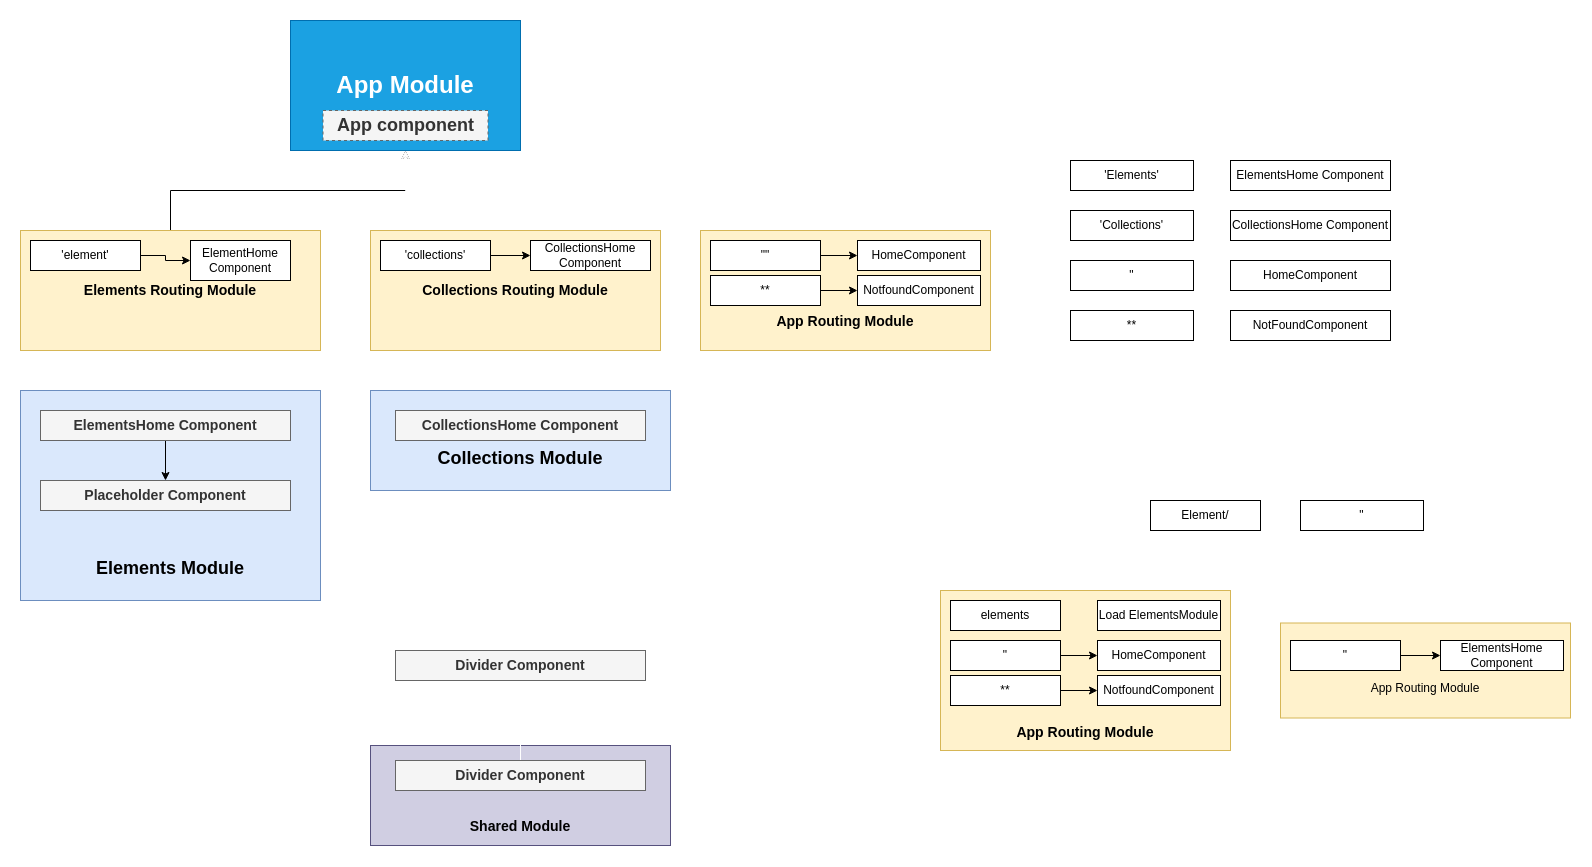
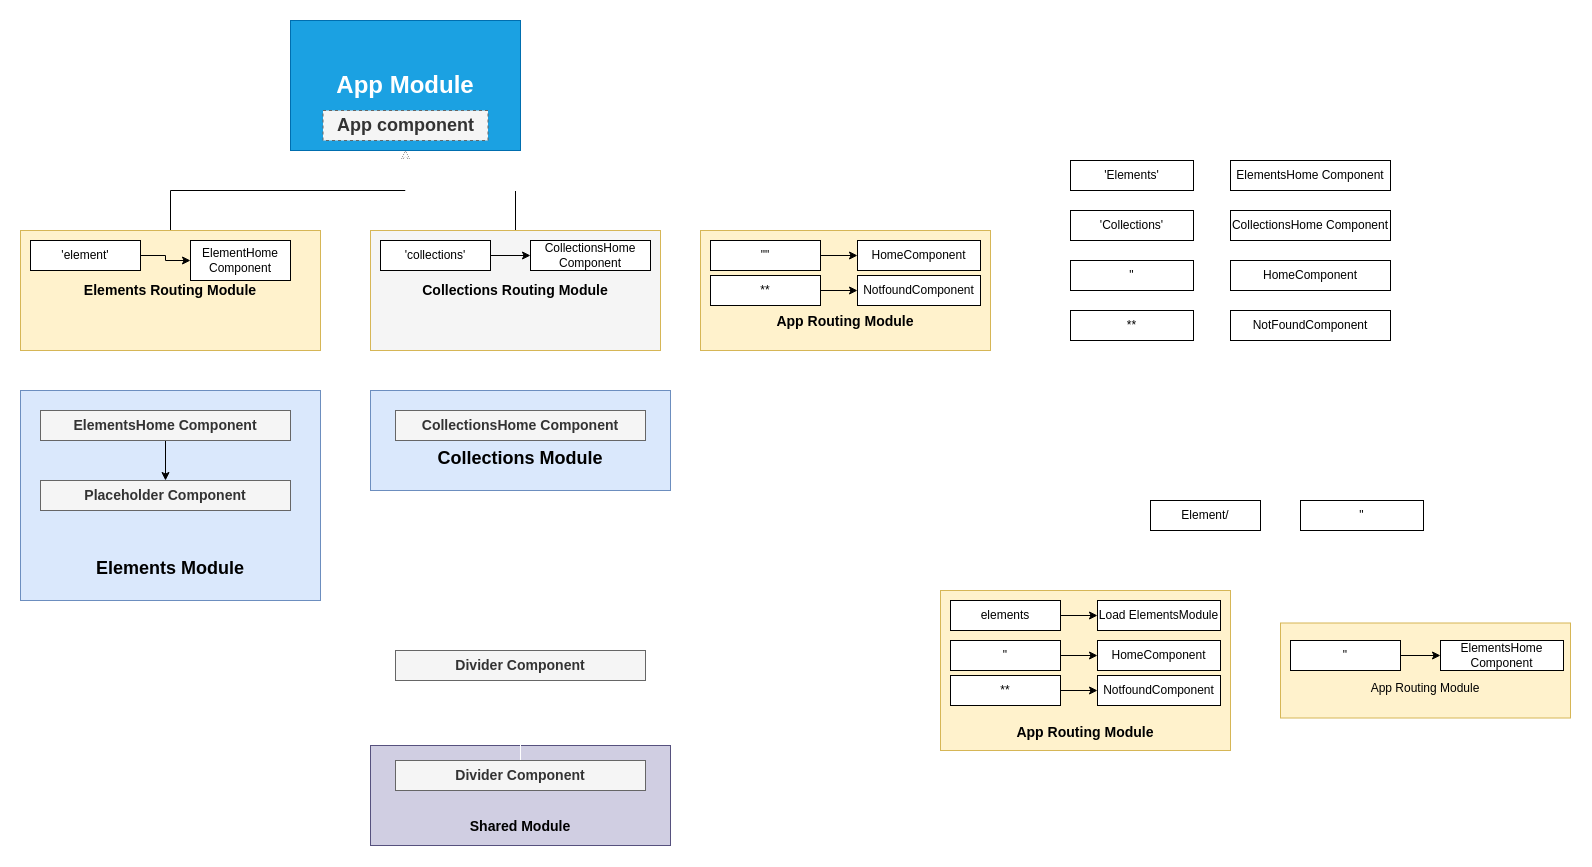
  <mxCell id="0" />
  <mxCell id="1" parent="0" />
  <mxCell id="2" style="edgeStyle=orthogonalEdgeStyle;rounded=0;orthogonalLoop=1;jettySize=auto;html=1;entryX=0.5;entryY=1;entryDx=0;entryDy=0;" parent="1" source="3" target="7" edge="1"><mxGeometry relative="1" as="geometry" /></mxCell>
  <mxCell id="3" value="&lt;h3&gt;&lt;font color=&quot;#000000&quot;&gt;Elements Routing Module&lt;/font&gt;&lt;/h3&gt;" style="rounded=0;whiteSpace=wrap;html=1;fillColor=#fff2cc;strokeColor=#d6b656;" parent="1" vertex="1"><mxGeometry x="20" y="230" width="300" height="120" as="geometry" /></mxCell>
- <mxCell id="5" value="&lt;h3&gt;&lt;font color=&quot;#000000&quot;&gt;Collections Routing Module&lt;/font&gt;&lt;/h3&gt;" style="rounded=0;whiteSpace=wrap;html=1;fillColor=#fff2cc;strokeColor=#d6b656;" parent="1" vertex="1"><mxGeometry x="370" y="230" width="290" height="120" as="geometry" /></mxCell>
+ <mxCell id="4" style="edgeStyle=orthogonalEdgeStyle;rounded=0;orthogonalLoop=1;jettySize=auto;html=1;entryX=0.5;entryY=1;entryDx=0;entryDy=0;" parent="1" source="5" target="7" edge="1"><mxGeometry relative="1" as="geometry"><Array as="points"><mxPoint x="515" y="190" /><mxPoint x="405" y="190" /></Array></mxGeometry></mxCell>
+ <mxCell id="5" value="&lt;h3&gt;&lt;font color=&quot;#000000&quot;&gt;Collections Routing Module&lt;/font&gt;&lt;/h3&gt;" style="rounded=0;whiteSpace=wrap;html=1;fillColor=#f5f5f5;strokeColor=#d6b656;" parent="1" vertex="1"><mxGeometry x="370" y="230" width="290" height="120" as="geometry" /></mxCell>
  <mxCell id="6" value="" style="group;fillColor=#f5f5f5;strokeColor=#666666;fontColor=#333333;" parent="1" vertex="1" connectable="0"><mxGeometry x="290" y="20" width="230" height="130" as="geometry" /></mxCell>
  <mxCell id="7" value="&lt;h1&gt;App Module&lt;/h1&gt;" style="rounded=0;whiteSpace=wrap;html=1;fillColor=#1ba1e2;strokeColor=#006EAF;fontColor=#ffffff;" parent="6" vertex="1"><mxGeometry width="230" height="130" as="geometry" /></mxCell>
  <mxCell id="8" value="&lt;h2&gt;App component&lt;/h2&gt;" style="rounded=0;whiteSpace=wrap;html=1;fillColor=#f5f5f5;strokeColor=#666666;fontColor=#333333;dashed=1;" parent="6" vertex="1"><mxGeometry x="32.5" y="90" width="165" height="30" as="geometry" /></mxCell>
  <mxCell id="9" style="edgeStyle=orthogonalEdgeStyle;rounded=0;orthogonalLoop=1;jettySize=auto;html=1;strokeColor=#000000;" parent="1" source="10" target="11" edge="1"><mxGeometry relative="1" as="geometry" /></mxCell>
  <mxCell id="10" value="&lt;font color=&quot;#000000&quot;&gt;'element'&lt;/font&gt;" style="rounded=0;whiteSpace=wrap;html=1;fillColor=#FFFFFF;strokeColor=#000000;" parent="1" vertex="1"><mxGeometry y="240" width="110" height="30" as="geometry" x="30" /></mxCell>
  <mxCell id="11" value="&lt;font color=&quot;#000000&quot;&gt;ElementHome&lt;br&gt;Component&lt;/font&gt;" style="rounded=0;whiteSpace=wrap;html=1;fillColor=#FFFFFF;strokeColor=#000000;" parent="1" vertex="1"><mxGeometry x="190" y="240" width="100" height="40" as="geometry" /></mxCell>
  <mxCell id="12" value="" style="edgeStyle=orthogonalEdgeStyle;rounded=0;orthogonalLoop=1;jettySize=auto;html=1;strokeColor=#000000;" parent="1" source="13" target="14" edge="1"><mxGeometry relative="1" as="geometry" /></mxCell>
  <mxCell id="13" value="&lt;font color=&quot;#000000&quot;&gt;'collections'&lt;/font&gt;" style="rounded=0;whiteSpace=wrap;html=1;fillColor=#FFFFFF;strokeColor=#000000;" parent="1" vertex="1"><mxGeometry x="380" y="240" width="110" height="30" as="geometry" /></mxCell>
  <mxCell id="14" value="&lt;font color=&quot;#000000&quot;&gt;CollectionsHome&lt;br&gt;Component&lt;/font&gt;" style="rounded=0;whiteSpace=wrap;html=1;fillColor=#FFFFFF;strokeColor=#000000;" parent="1" vertex="1"><mxGeometry x="530" y="240" width="120" height="30" as="geometry" /></mxCell>
  <mxCell id="15" value="" style="edgeStyle=orthogonalEdgeStyle;rounded=0;orthogonalLoop=1;jettySize=auto;html=1;strokeColor=#FFFFFF;" parent="1" source="17" target="3" edge="1"><mxGeometry relative="1" as="geometry" /></mxCell>
  <mxCell id="16" style="edgeStyle=orthogonalEdgeStyle;rounded=0;orthogonalLoop=1;jettySize=auto;html=1;entryX=0;entryY=0.5;entryDx=0;entryDy=0;strokeColor=#FFFFFF;" parent="1" source="17" target="63" edge="1"><mxGeometry relative="1" as="geometry" /></mxCell>
  <mxCell id="17" value="&lt;h2&gt;&lt;font color=&quot;#000000&quot;&gt;&lt;br&gt;&lt;/font&gt;&lt;/h2&gt;&lt;h2&gt;&lt;font color=&quot;#000000&quot;&gt;&lt;br&gt;&lt;/font&gt;&lt;/h2&gt;&lt;h2&gt;&lt;font color=&quot;#000000&quot;&gt;&lt;br&gt;&lt;/font&gt;&lt;/h2&gt;&lt;h2&gt;&lt;font color=&quot;#000000&quot;&gt;&lt;br&gt;&lt;/font&gt;&lt;/h2&gt;&lt;h2&gt;&lt;font color=&quot;#000000&quot;&gt;Elements Module&lt;/font&gt;&lt;/h2&gt;" style="rounded=0;whiteSpace=wrap;html=1;fillColor=#dae8fc;strokeColor=#6c8ebf;" parent="1" vertex="1"><mxGeometry x="20" y="390" width="300" height="210" as="geometry" /></mxCell>
  <mxCell id="18" value="" style="edgeStyle=orthogonalEdgeStyle;rounded=0;orthogonalLoop=1;jettySize=auto;html=1;strokeColor=#FFFFFF;entryX=0.524;entryY=1;entryDx=0;entryDy=0;entryPerimeter=0;" parent="1" source="19" target="5" edge="1"><mxGeometry relative="1" as="geometry" /></mxCell>
  <mxCell id="19" value="&lt;h2&gt;&lt;font color=&quot;#000000&quot;&gt;&lt;br&gt;&lt;/font&gt;&lt;/h2&gt;&lt;h2&gt;&lt;font color=&quot;#000000&quot;&gt;Collections Module&lt;/font&gt;&lt;/h2&gt;" style="rounded=0;whiteSpace=wrap;html=1;fillColor=#dae8fc;strokeColor=#6c8ebf;" parent="1" vertex="1"><mxGeometry x="370" y="390" width="300" height="100" as="geometry" /></mxCell>
  <mxCell id="20" value="" style="edgeStyle=orthogonalEdgeStyle;rounded=0;orthogonalLoop=1;jettySize=auto;html=1;strokeColor=#000000;" parent="1" source="21" target="22" edge="1"><mxGeometry relative="1" as="geometry" /></mxCell>
  <mxCell id="21" value="&lt;h3&gt;ElementsHome Component&lt;/h3&gt;" style="rounded=0;whiteSpace=wrap;html=1;fillColor=#f5f5f5;strokeColor=#666666;fontColor=#333333;" parent="1" vertex="1"><mxGeometry x="40" y="410" width="250" height="30" as="geometry" /></mxCell>
  <mxCell id="22" value="&lt;h3&gt;Placeholder Component&lt;/h3&gt;" style="rounded=0;whiteSpace=wrap;html=1;fillColor=#f5f5f5;strokeColor=#666666;fontColor=#333333;" parent="1" vertex="1"><mxGeometry x="40" y="480" width="250" height="30" as="geometry" /></mxCell>
  <mxCell id="23" value="&lt;h3&gt;CollectionsHome Component&lt;/h3&gt;" style="rounded=0;whiteSpace=wrap;html=1;fillColor=#f5f5f5;strokeColor=#666666;fontColor=#333333;" parent="1" vertex="1"><mxGeometry x="395" y="410" width="250" height="30" as="geometry" /></mxCell>
  <mxCell id="24" style="edgeStyle=orthogonalEdgeStyle;rounded=0;orthogonalLoop=1;jettySize=auto;html=1;entryX=0.5;entryY=1;entryDx=0;entryDy=0;strokeColor=#FFFFFF;" parent="1" source="25" target="7" edge="1"><mxGeometry relative="1" as="geometry"><Array as="points"><mxPoint x="845" y="190" /><mxPoint x="405" y="190" /></Array></mxGeometry></mxCell>
  <mxCell id="25" value="&lt;h3&gt;&lt;font color=&quot;#000000&quot;&gt;&lt;br&gt;&lt;/font&gt;&lt;/h3&gt;&lt;h3&gt;&lt;font color=&quot;#000000&quot;&gt;&lt;br&gt;&lt;/font&gt;&lt;/h3&gt;&lt;h3&gt;&lt;font color=&quot;#000000&quot;&gt;App Routing Module&lt;/font&gt;&lt;/h3&gt;" style="rounded=0;whiteSpace=wrap;html=1;fillColor=#fff2cc;strokeColor=#d6b656;" parent="1" vertex="1"><mxGeometry x="700" y="230" width="290" height="120" as="geometry" /></mxCell>
  <mxCell id="26" value="" style="edgeStyle=orthogonalEdgeStyle;rounded=0;orthogonalLoop=1;jettySize=auto;html=1;strokeColor=#000000;" parent="1" source="27" target="30" edge="1"><mxGeometry relative="1" as="geometry" /></mxCell>
  <mxCell id="27" value="&lt;font color=&quot;#000000&quot;&gt;&quot;&quot;&lt;/font&gt;" style="rounded=0;whiteSpace=wrap;html=1;fillColor=#FFFFFF;strokeColor=#000000;" parent="1" vertex="1"><mxGeometry x="710" y="240" width="110" height="30" as="geometry" /></mxCell>
  <mxCell id="28" value="" style="edgeStyle=orthogonalEdgeStyle;rounded=0;orthogonalLoop=1;jettySize=auto;html=1;strokeColor=#000000;" parent="1" source="29" target="31" edge="1"><mxGeometry relative="1" as="geometry" /></mxCell>
  <mxCell id="29" value="&lt;font color=&quot;#000000&quot;&gt;**&lt;/font&gt;" style="rounded=0;whiteSpace=wrap;html=1;fillColor=#FFFFFF;strokeColor=#000000;" parent="1" vertex="1"><mxGeometry x="710" y="275" width="110" height="30" as="geometry" /></mxCell>
  <mxCell id="30" value="&lt;font color=&quot;#000000&quot;&gt;HomeComponent&lt;/font&gt;" style="rounded=0;whiteSpace=wrap;html=1;fillColor=#FFFFFF;strokeColor=#000000;" parent="1" vertex="1"><mxGeometry x="857" y="240" width="123" height="30" as="geometry" /></mxCell>
  <mxCell id="31" value="&lt;font color=&quot;#000000&quot;&gt;NotfoundComponent&lt;/font&gt;" style="rounded=0;whiteSpace=wrap;html=1;fillColor=#FFFFFF;strokeColor=#000000;" parent="1" vertex="1"><mxGeometry x="857" y="275" width="123" height="30" as="geometry" /></mxCell>
  <mxCell id="32" value="" style="edgeStyle=orthogonalEdgeStyle;rounded=0;orthogonalLoop=1;jettySize=auto;html=1;strokeColor=#FFFFFF;" parent="1" source="33" target="40" edge="1"><mxGeometry relative="1" as="geometry" /></mxCell>
  <mxCell id="33" value="&lt;font color=&quot;#000000&quot;&gt;'Elements'&lt;/font&gt;" style="rounded=0;whiteSpace=wrap;html=1;fillColor=#FFFFFF;strokeColor=#000000;" parent="1" vertex="1"><mxGeometry x="1070" y="160" width="123" height="30" as="geometry" /></mxCell>
  <mxCell id="34" value="" style="edgeStyle=orthogonalEdgeStyle;rounded=0;orthogonalLoop=1;jettySize=auto;html=1;strokeColor=#FFFFFF;" parent="1" source="35" target="41" edge="1"><mxGeometry relative="1" as="geometry" /></mxCell>
  <mxCell id="35" value="&lt;font color=&quot;#000000&quot;&gt;'Collections'&lt;/font&gt;" style="rounded=0;whiteSpace=wrap;html=1;fillColor=#FFFFFF;strokeColor=#000000;" parent="1" vertex="1"><mxGeometry x="1070" y="210" width="123" height="30" as="geometry" /></mxCell>
  <mxCell id="36" value="" style="edgeStyle=orthogonalEdgeStyle;rounded=0;orthogonalLoop=1;jettySize=auto;html=1;strokeColor=#FFFFFF;" parent="1" source="37" target="42" edge="1"><mxGeometry relative="1" as="geometry" /></mxCell>
  <mxCell id="37" value="&lt;font color=&quot;#000000&quot;&gt;&quot;&lt;/font&gt;" style="rounded=0;whiteSpace=wrap;html=1;fillColor=#FFFFFF;strokeColor=#000000;" parent="1" vertex="1"><mxGeometry x="1070" width="123" height="30" as="geometry" y="260" /></mxCell>
  <mxCell id="38" value="" style="edgeStyle=orthogonalEdgeStyle;rounded=0;orthogonalLoop=1;jettySize=auto;html=1;strokeColor=#FFFFFF;" parent="1" source="39" target="43" edge="1"><mxGeometry relative="1" as="geometry" /></mxCell>
  <mxCell id="39" value="&lt;font color=&quot;#000000&quot;&gt;**&lt;/font&gt;" style="rounded=0;whiteSpace=wrap;html=1;fillColor=#FFFFFF;strokeColor=#000000;" parent="1" vertex="1"><mxGeometry x="1070" y="310" width="123" height="30" as="geometry" /></mxCell>
  <mxCell id="40" value="&lt;font color=&quot;#000000&quot;&gt;ElementsHome Component&lt;/font&gt;" style="rounded=0;whiteSpace=wrap;html=1;fillColor=#FFFFFF;strokeColor=#000000;" parent="1" vertex="1"><mxGeometry x="1230" y="160" width="160" height="30" as="geometry" /></mxCell>
  <mxCell id="41" value="&lt;span style=&quot;color: rgb(0 , 0 , 0)&quot;&gt;CollectionsHome Component&lt;/span&gt;" style="rounded=0;whiteSpace=wrap;html=1;fillColor=#FFFFFF;strokeColor=#000000;" parent="1" vertex="1"><mxGeometry x="1230" y="210" width="160" height="30" as="geometry" /></mxCell>
  <mxCell id="42" value="&lt;font color=&quot;#000000&quot;&gt;HomeComponent&lt;/font&gt;" style="rounded=0;whiteSpace=wrap;html=1;fillColor=#FFFFFF;strokeColor=#000000;" parent="1" vertex="1"><mxGeometry x="1230" width="160" height="30" as="geometry" y="260" /></mxCell>
  <mxCell id="43" value="&lt;font color=&quot;#000000&quot;&gt;NotFoundComponent&lt;/font&gt;" style="rounded=0;whiteSpace=wrap;html=1;fillColor=#FFFFFF;strokeColor=#000000;" parent="1" vertex="1"><mxGeometry x="1230" y="310" width="160" height="30" as="geometry" /></mxCell>
  <mxCell id="44" value="" style="endArrow=classic;html=1;strokeColor=#FFFFFF;" parent="1" edge="1"><mxGeometry width="50" height="50" relative="1" as="geometry"><mxPoint x="1040" y="160" as="sourcePoint" /><mxPoint x="1040" y="340" as="targetPoint" /></mxGeometry></mxCell>
  <mxCell id="45" value="" style="edgeStyle=orthogonalEdgeStyle;rounded=0;orthogonalLoop=1;jettySize=auto;html=1;strokeColor=#FFFFFF;entryX=0;entryY=0.5;entryDx=0;entryDy=0;" parent="1" source="46" target="56" edge="1"><mxGeometry relative="1" as="geometry" /></mxCell>
  <mxCell id="46" value="&lt;h3&gt;&lt;font color=&quot;#000000&quot;&gt;&lt;br&gt;&lt;/font&gt;&lt;/h3&gt;&lt;h3&gt;&lt;font color=&quot;#000000&quot;&gt;&lt;br&gt;&lt;/font&gt;&lt;/h3&gt;&lt;h3&gt;&lt;font color=&quot;#000000&quot;&gt;&lt;br&gt;&lt;/font&gt;&lt;/h3&gt;&lt;h3&gt;&lt;font color=&quot;#000000&quot;&gt;&lt;br&gt;&lt;/font&gt;&lt;/h3&gt;&lt;h3&gt;&lt;font color=&quot;#000000&quot;&gt;App Routing Module&lt;/font&gt;&lt;/h3&gt;" style="rounded=0;whiteSpace=wrap;html=1;fillColor=#fff2cc;strokeColor=#d6b656;" parent="1" vertex="1"><mxGeometry x="940" y="590" width="290" height="160" as="geometry" /></mxCell>
  <mxCell id="47" value="" style="edgeStyle=orthogonalEdgeStyle;rounded=0;orthogonalLoop=1;jettySize=auto;html=1;strokeColor=#000000;" parent="1" source="48" target="51" edge="1"><mxGeometry relative="1" as="geometry" /></mxCell>
  <mxCell id="48" value="&lt;font color=&quot;#000000&quot;&gt;&quot;&lt;/font&gt;" style="rounded=0;whiteSpace=wrap;html=1;fillColor=#FFFFFF;strokeColor=#000000;" parent="1" vertex="1"><mxGeometry x="950" y="640" width="110" height="30" as="geometry" /></mxCell>
  <mxCell id="49" value="" style="edgeStyle=orthogonalEdgeStyle;rounded=0;orthogonalLoop=1;jettySize=auto;html=1;strokeColor=#000000;" parent="1" source="50" target="52" edge="1"><mxGeometry relative="1" as="geometry" /></mxCell>
  <mxCell id="50" value="&lt;font color=&quot;#000000&quot;&gt;**&lt;/font&gt;" style="rounded=0;whiteSpace=wrap;html=1;fillColor=#FFFFFF;strokeColor=#000000;" parent="1" vertex="1"><mxGeometry x="950" y="675" width="110" height="30" as="geometry" /></mxCell>
  <mxCell id="51" value="&lt;font color=&quot;#000000&quot;&gt;HomeComponent&lt;/font&gt;" style="rounded=0;whiteSpace=wrap;html=1;fillColor=#FFFFFF;strokeColor=#000000;" parent="1" vertex="1"><mxGeometry x="1097" y="640" width="123" height="30" as="geometry" /></mxCell>
  <mxCell id="52" value="&lt;font color=&quot;#000000&quot;&gt;NotfoundComponent&lt;/font&gt;" style="rounded=0;whiteSpace=wrap;html=1;fillColor=#FFFFFF;strokeColor=#000000;" parent="1" vertex="1"><mxGeometry x="1097" y="675" width="123" height="30" as="geometry" /></mxCell>
+ <mxCell id="53" value="" style="edgeStyle=orthogonalEdgeStyle;rounded=0;orthogonalLoop=1;jettySize=auto;html=1;strokeColor=#000000;" parent="1" source="54" target="55" edge="1"><mxGeometry relative="1" as="geometry" /></mxCell>
  <mxCell id="54" value="&lt;font color=&quot;#000000&quot;&gt;elements&lt;/font&gt;" style="rounded=0;whiteSpace=wrap;html=1;fillColor=#FFFFFF;strokeColor=#000000;" parent="1" vertex="1"><mxGeometry x="950" y="600" width="110" height="30" as="geometry" /></mxCell>
  <mxCell id="55" value="&lt;font color=&quot;#000000&quot;&gt;Load ElementsModule&lt;/font&gt;" style="rounded=0;whiteSpace=wrap;html=1;fillColor=#FFFFFF;strokeColor=#000000;" parent="1" vertex="1"><mxGeometry x="1097" y="600" width="123" height="30" as="geometry" /></mxCell>
  <mxCell id="56" value="&lt;h3&gt;&lt;font color=&quot;#000000&quot;&gt;&lt;br&gt;&lt;/font&gt;&lt;font color=&quot;#000000&quot;&gt;&lt;br&gt;&lt;/font&gt;&lt;span style=&quot;color: rgb(0 , 0 , 0) ; font-size: 12px ; font-weight: normal&quot;&gt;App Routing Module&lt;/span&gt;&lt;/h3&gt;" style="rounded=0;whiteSpace=wrap;html=1;fillColor=#fff2cc;strokeColor=#d6b656;" parent="1" vertex="1"><mxGeometry x="1280" y="622.5" width="290" height="95" as="geometry" /></mxCell>
  <mxCell id="57" value="" style="edgeStyle=orthogonalEdgeStyle;rounded=0;orthogonalLoop=1;jettySize=auto;html=1;strokeColor=#000000;" parent="1" source="58" target="59" edge="1"><mxGeometry relative="1" as="geometry" /></mxCell>
  <mxCell id="58" value="&lt;font color=&quot;#000000&quot;&gt;&quot;&lt;/font&gt;" style="rounded=0;whiteSpace=wrap;html=1;fillColor=#FFFFFF;strokeColor=#000000;" parent="1" vertex="1"><mxGeometry x="1290" y="640" width="110" height="30" as="geometry" /></mxCell>
  <mxCell id="59" value="&lt;font color=&quot;#000000&quot;&gt;ElementsHome Component&lt;/font&gt;" style="rounded=0;whiteSpace=wrap;html=1;fillColor=#FFFFFF;strokeColor=#000000;" parent="1" vertex="1"><mxGeometry x="1440" y="640" width="123" height="30" as="geometry" /></mxCell>
  <mxCell id="60" value="" style="edgeStyle=orthogonalEdgeStyle;rounded=0;orthogonalLoop=1;jettySize=auto;html=1;strokeColor=#FFFFFF;entryX=0.5;entryY=0;entryDx=0;entryDy=0;" parent="1" source="61" target="46" edge="1"><mxGeometry relative="1" as="geometry" /></mxCell>
  <mxCell id="61" value="&lt;font color=&quot;#000000&quot;&gt;Element/&lt;/font&gt;" style="rounded=0;whiteSpace=wrap;html=1;fillColor=#FFFFFF;strokeColor=#000000;" parent="1" vertex="1"><mxGeometry x="1150" y="500" width="110" height="30" as="geometry" /></mxCell>
  <mxCell id="62" value="&lt;font color=&quot;#000000&quot;&gt;&quot;&lt;/font&gt;" style="rounded=0;whiteSpace=wrap;html=1;fillColor=#FFFFFF;strokeColor=#000000;" parent="1" vertex="1"><mxGeometry x="1300" y="500" width="123" height="30" as="geometry" /></mxCell>
  <mxCell id="63" value="&lt;h3&gt;&lt;font color=&quot;#000000&quot;&gt;&lt;br&gt;&lt;/font&gt;&lt;/h3&gt;&lt;h3&gt;&lt;font color=&quot;#000000&quot;&gt;&lt;br&gt;&lt;/font&gt;&lt;/h3&gt;&lt;h3&gt;&lt;font color=&quot;#000000&quot;&gt;Shared Module&lt;/font&gt;&lt;/h3&gt;" style="rounded=0;whiteSpace=wrap;html=1;fillColor=#d0cee2;strokeColor=#56517e;" parent="1" vertex="1"><mxGeometry x="370" y="745" width="300" height="100" as="geometry" /></mxCell>
  <mxCell id="64" value="" style="edgeStyle=orthogonalEdgeStyle;rounded=0;orthogonalLoop=1;jettySize=auto;html=1;strokeColor=#FFFFFF;" parent="1" source="65" target="66" edge="1"><mxGeometry relative="1" as="geometry" /></mxCell>
  <mxCell id="65" value="&lt;h3&gt;Divider Component&lt;/h3&gt;" style="rounded=0;whiteSpace=wrap;html=1;fillColor=#f5f5f5;strokeColor=#666666;fontColor=#333333;" parent="1" vertex="1"><mxGeometry x="395" y="760" width="250" height="30" as="geometry" /></mxCell>
  <mxCell id="66" value="&lt;h3&gt;Divider Component&lt;/h3&gt;" style="rounded=0;whiteSpace=wrap;html=1;fillColor=#f5f5f5;strokeColor=#666666;fontColor=#333333;" parent="1" vertex="1"><mxGeometry x="395" y="650" width="250" height="30" as="geometry" /></mxCell>
